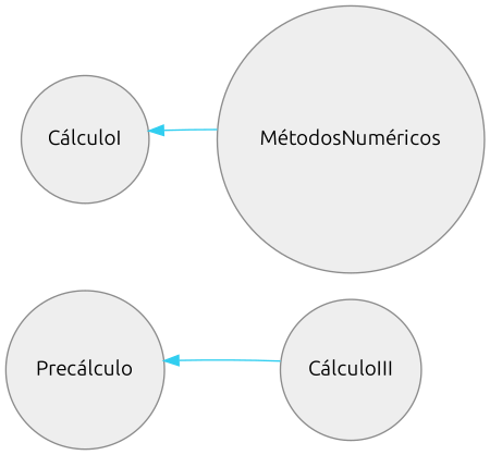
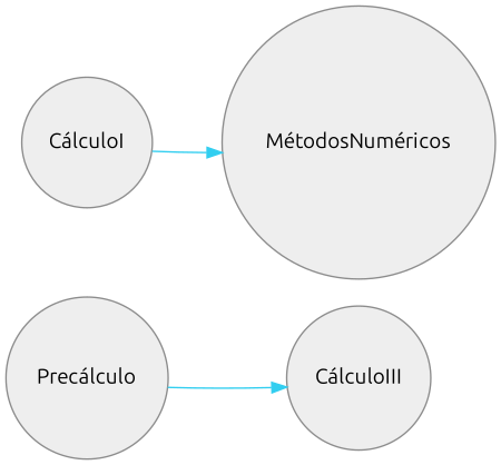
  digraph {
    fontname=Ubuntu
    rankdir=LR
    node [color="#8C8C8C" fillcolor="#EEEEEE" fontname=Ubuntu shape=circle style=filled]
    edge [color="#31CEF0" fontname=Ubuntu]
    "Precálculo"
    "CálculoIII"
    "CálculoI"
    "MétodosNuméricos"
-   "CálculoIII" -> "Precálculo"
-   "MétodosNuméricos" -> "CálculoI"
+   "Precálculo" -> "CálculoIII"
+   "CálculoI" -> "MétodosNuméricos"
  }
